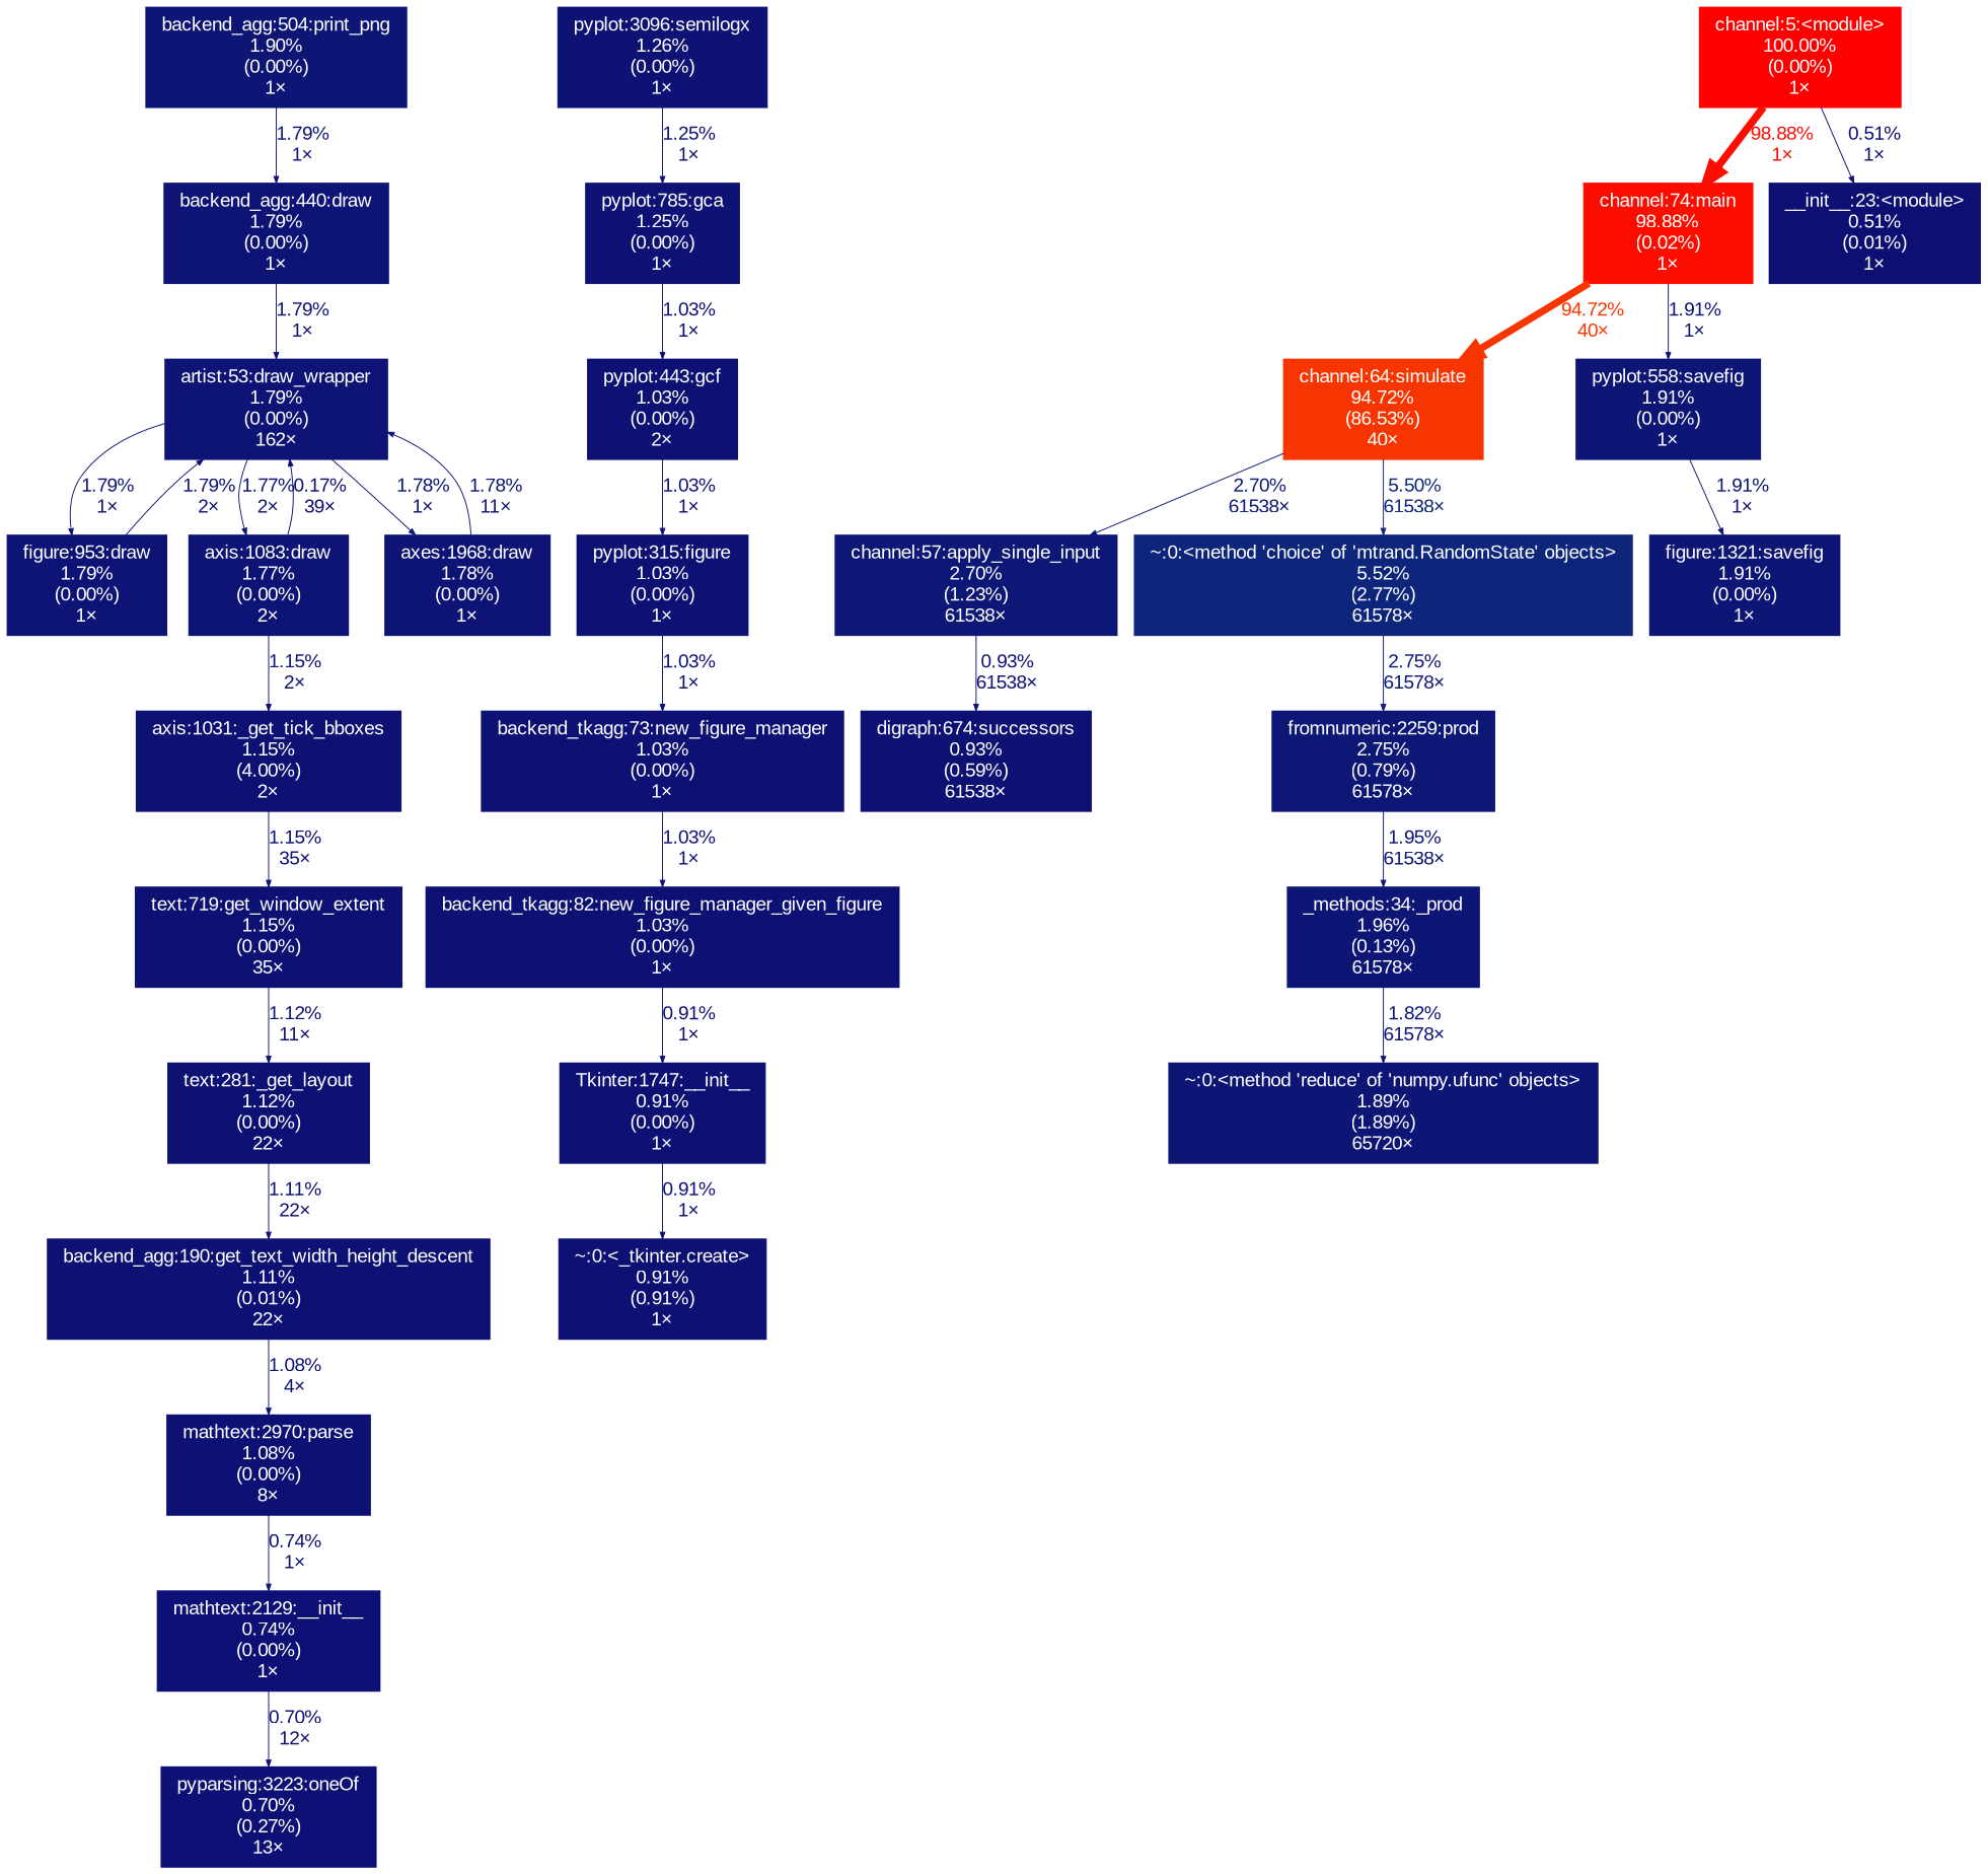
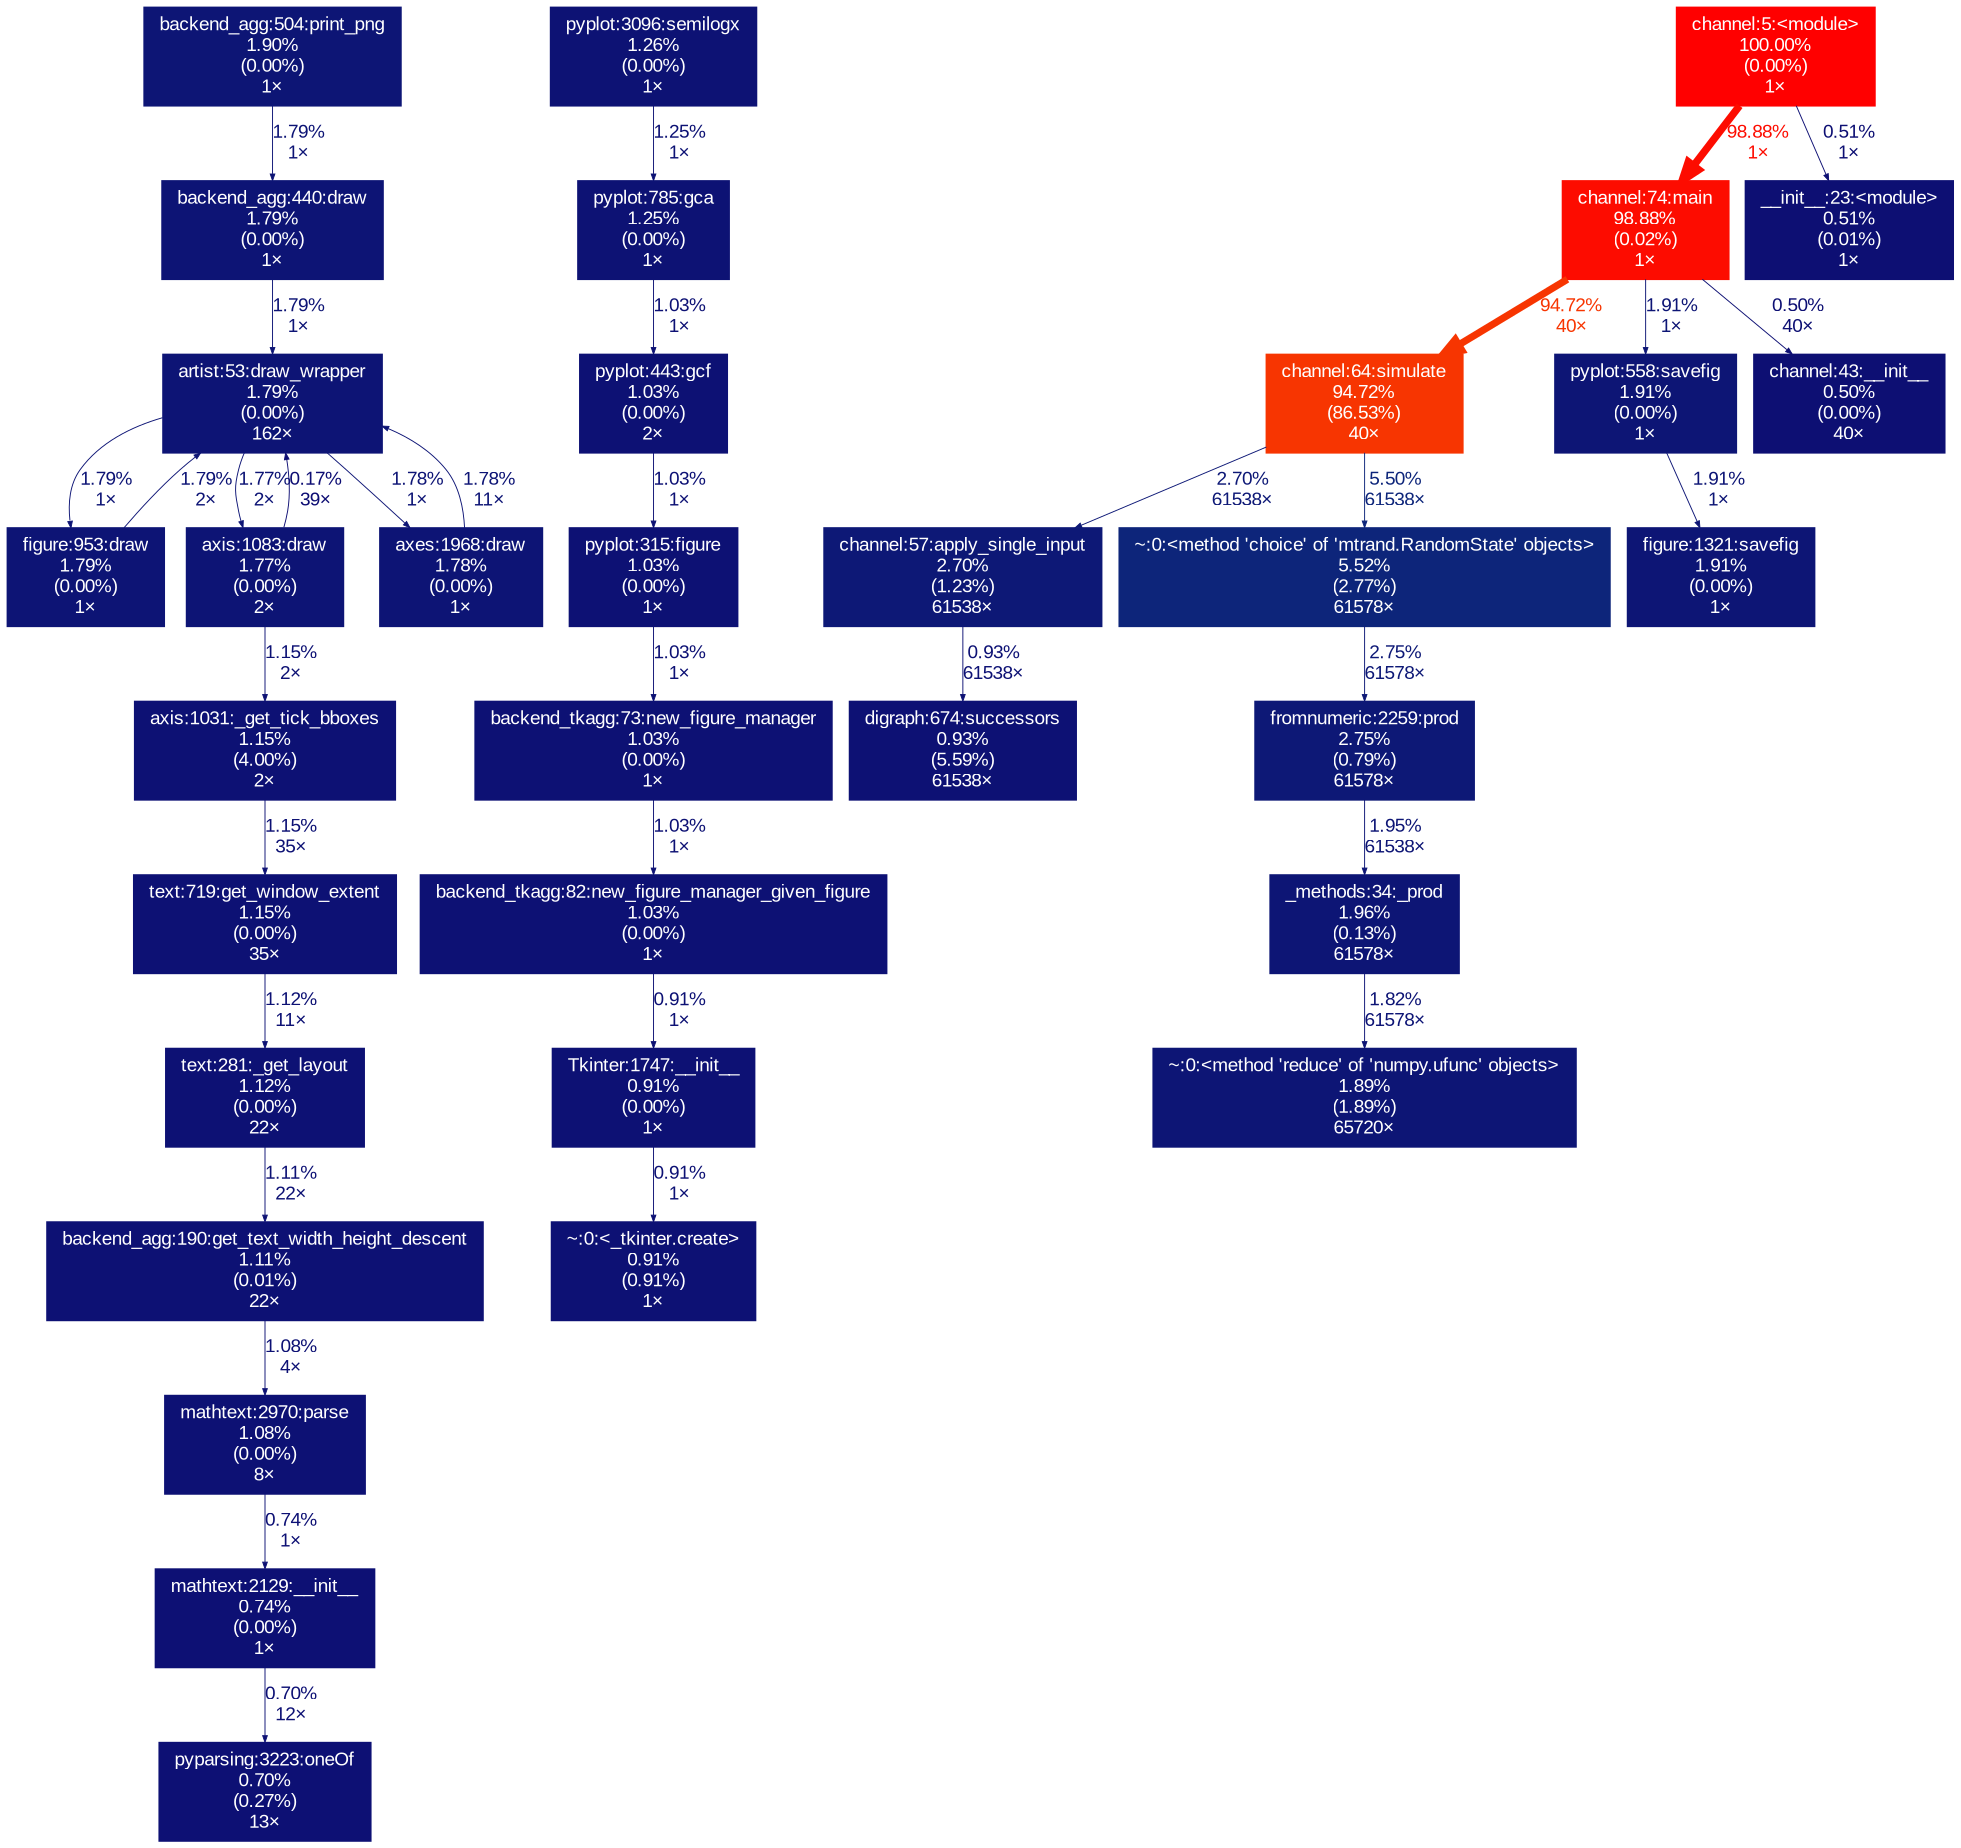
  digraph {
    fontname=Arial
    nodesep=0.125
    ranksep=0.25
    node [color="#0d1174" fontcolor="#ffffff" fontname=Arial fontsize=10.00 shape=box style=filled]
    edge [arrowsize=0.35 color="#0d1174" fontcolor="#0d1174" fontname=Arial fontsize=10.00 labeldistance=0.50 penwidth=0.50]
    n1 [color="#0d1475" height=0 label="artist:53:draw_wrapper\n1.79%\n(0.00%)\n162×" width=0]
    n2 [color="#0d1475" height=0 label="figure:953:draw\n1.79%\n(0.00%)\n1×" width=0]
    n3 [color="#0d1475" height=0 label="axis:1083:draw\n1.77%\n(0.00%)\n2×" width=0]
    n4 [color="#0d1475" height=0 label="axes:1968:draw\n1.78%\n(0.00%)\n1×" width=0]
    n5 [height=0 label="axis:1031:_get_tick_bboxes\n1.15%\n(4.00%)\n2×" width=0]
    n6 [height=0 label="text:719:get_window_extent\n1.15%\n(0.00%)\n35×" width=0]
    n7 [color="#0d1274" height=0 label="pyplot:3096:semilogx\n1.26%\n(0.00%)\n1×" width=0]
    n8 [color="#0d1274" height=0 label="pyplot:785:gca\n1.25%\n(0.00%)\n1×" width=0]
    n9 [height=0 label="pyplot:443:gcf\n1.03%\n(0.00%)\n2×" width=0]
    n10 [height=0 label="pyplot:315:figure\n1.03%\n(0.00%)\n1×" width=0]
    n11 [color="#fd0c00" height=0 label="channel:74:main\n98.88%\n(0.02%)\n1×" width=0]
    n12 [color="#f73501" height=0 label="channel:64:simulate\n94.72%\n(86.53%)\n40×" width=0]
    n13 [color="#0d1575" height=0 label="pyplot:558:savefig\n1.91%\n(0.00%)\n1×" width=0]
+   n14 [color="#0d0f73" height=0 label="channel:43:__init__\n0.50%\n(0.00%)\n40×" width=0]
    n15 [color="#0d1876" height=0 label="channel:57:apply_single_input\n2.70%\n(1.23%)\n61538×" width=0]
    n16 [color="#0d257a" height=0 label="~:0:<method 'choice' of 'mtrand.RandomState' objects>\n5.52%\n(2.77%)\n61578×" width=0]
    n17 [color="#0d1575" height=0 label="figure:1321:savefig\n1.91%\n(0.00%)\n1×" width=0]
-   n18 [height=0 label="digraph:674:successors\n0.93%\n(0.59%)\n61538×" width=0]
+   n18 [height=0 label="digraph:674:successors\n0.93%\n(5.59%)\n61538×" width=0]
    n19 [color="#0d1876" height=0 label="fromnumeric:2259:prod\n2.75%\n(0.79%)\n61578×" width=0]
    n20 [color="#0d1074" height=0 label="mathtext:2129:__init__\n0.74%\n(0.00%)\n1×" width=0]
    n21 [color="#0d1074" height=0 label="pyparsing:3223:oneOf\n0.70%\n(0.27%)\n13×" width=0]
    n22 [height=0 label="backend_tkagg:73:new_figure_manager\n1.03%\n(0.00%)\n1×" width=0]
    n23 [height=0 label="backend_tkagg:82:new_figure_manager_given_figure\n1.03%\n(0.00%)\n1×" width=0]
    n24 [height=0 label="Tkinter:1747:__init__\n0.91%\n(0.00%)\n1×" width=0]
    n25 [height=0 label="~:0:<_tkinter.create>\n0.91%\n(0.91%)\n1×" width=0]
    n26 [height=0 label="text:281:_get_layout\n1.12%\n(0.00%)\n22×" width=0]
    n27 [color="#0d1475" height=0 label="backend_agg:440:draw\n1.79%\n(0.00%)\n1×" width=0]
    n28 [color="#0d1575" height=0 label="_methods:34:_prod\n1.96%\n(0.13%)\n61578×" width=0]
    n29 [color="#0d1575" height=0 label="~:0:<method 'reduce' of 'numpy.ufunc' objects>\n1.89%\n(1.89%)\n65720×" width=0]
    n30 [height=0 label="backend_agg:190:get_text_width_height_descent\n1.11%\n(0.01%)\n22×" width=0]
    n31 [height=0 label="mathtext:2970:parse\n1.08%\n(0.00%)\n8×" width=0]
    n32 [color="#0d0f73" height=0 label="__init__:23:<module>\n0.51%\n(0.01%)\n1×" width=0]
    n33 [color="#0d1575" height=0 label="backend_agg:504:print_png\n1.90%\n(0.00%)\n1×" width=0]
    n34 [color="#ff0000" height=0 label="channel:5:<module>\n100.00%\n(0.00%)\n1×" width=0]
    n1 -> n2 [color="#0d1475" fontcolor="#0d1475" label="1.79%\n1×"]
    n1 -> n3 [color="#0d1475" fontcolor="#0d1475" label="1.77%\n2×"]
    n1 -> n4 [color="#0d1475" fontcolor="#0d1475" label="1.78%\n1×"]
    n2 -> n1 [color="#0d1475" fontcolor="#0d1475" label="1.79%\n2×"]
    n3 -> n1 [color="#0d0d73" fontcolor="#0d0d73" label="0.17%\n39×"]
    n3 -> n5 [label="1.15%\n2×"]
    n4 -> n1 [color="#0d1475" fontcolor="#0d1475" label="1.78%\n11×"]
    n5 -> n6 [label="1.15%\n35×"]
    n6 -> n26 [label="1.12%\n11×"]
    n7 -> n8 [color="#0d1274" fontcolor="#0d1274" label="1.25%\n1×"]
    n8 -> n9 [label="1.03%\n1×"]
    n9 -> n10 [label="1.03%\n1×"]
    n10 -> n22 [label="1.03%\n1×"]
    n11 -> n12 [arrowsize=0.97 color="#f73501" fontcolor="#f73501" label="94.72%\n40×" labeldistance=3.79 penwidth=3.79]
    n11 -> n13 [color="#0d1575" fontcolor="#0d1575" label="1.91%\n1×"]
+   n11 -> n14 [color="#0d0f73" fontcolor="#0d0f73" label="0.50%\n40×"]
    n12 -> n15 [color="#0d1876" fontcolor="#0d1876" label="2.70%\n61538×"]
    n12 -> n16 [color="#0d257a" fontcolor="#0d257a" label="5.50%\n61538×"]
    n13 -> n17 [color="#0d1575" fontcolor="#0d1575" label="1.91%\n1×"]
    n15 -> n18 [label="0.93%\n61538×"]
    n16 -> n19 [color="#0d1876" fontcolor="#0d1876" label="2.75%\n61578×"]
    n19 -> n28 [color="#0d1575" fontcolor="#0d1575" label="1.95%\n61538×"]
    n20 -> n21 [color="#0d1074" fontcolor="#0d1074" label="0.70%\n12×"]
    n22 -> n23 [label="1.03%\n1×"]
    n23 -> n24 [label="0.91%\n1×"]
    n24 -> n25 [label="0.91%\n1×"]
    n26 -> n30 [label="1.11%\n22×"]
    n27 -> n1 [color="#0d1475" fontcolor="#0d1475" label="1.79%\n1×"]
    n28 -> n29 [color="#0d1475" fontcolor="#0d1475" label="1.82%\n61578×"]
    n30 -> n31 [label="1.08%\n4×"]
    n31 -> n20 [color="#0d1074" fontcolor="#0d1074" label="0.74%\n1×"]
    n33 -> n27 [color="#0d1475" fontcolor="#0d1475" label="1.79%\n1×"]
    n34 -> n11 [arrowsize=0.99 color="#fd0c00" fontcolor="#fd0c00" label="98.88%\n1×" labeldistance=3.96 penwidth=3.96]
    n34 -> n32 [color="#0d0f73" fontcolor="#0d0f73" label="0.51%\n1×"]
  }
